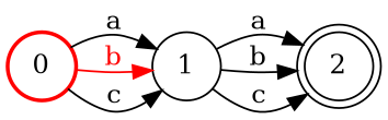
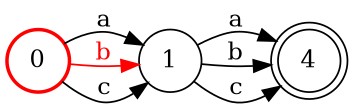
  digraph {
    nodesep=0.25
    rankdir=LR
    ranksep=0.4
    node [fixedsize=true fontsize=14 penwidth=1.0 shape=circle]
    edge [fontsize=14]
    n1 [color=red height=0.5 label=0 penwidth=2.0]
    n2 [height=0.5 label=1]
-   n3 [height=0.5 label=2 shape=doublecircle]
+   n3 [height=0.5 label=4 shape=doublecircle]
    n1 -> n2 [label=a]
    n1 -> n2 [color=red fontcolor=red label=b]
    n1 -> n2 [label=c]
    n2 -> n3 [label=a]
    n2 -> n3 [label=b]
    n2 -> n3 [label=c]
  }
